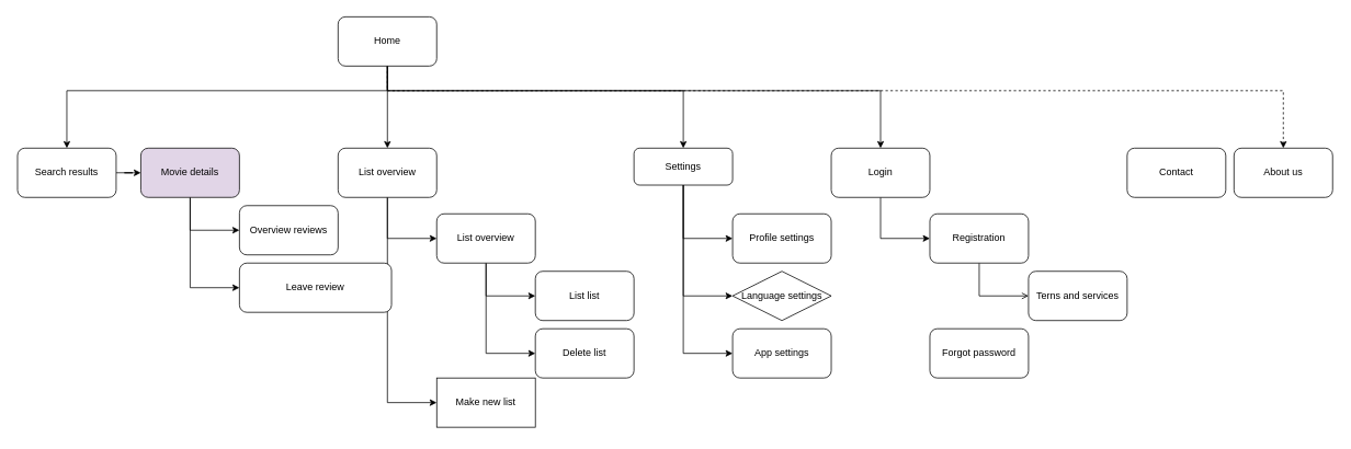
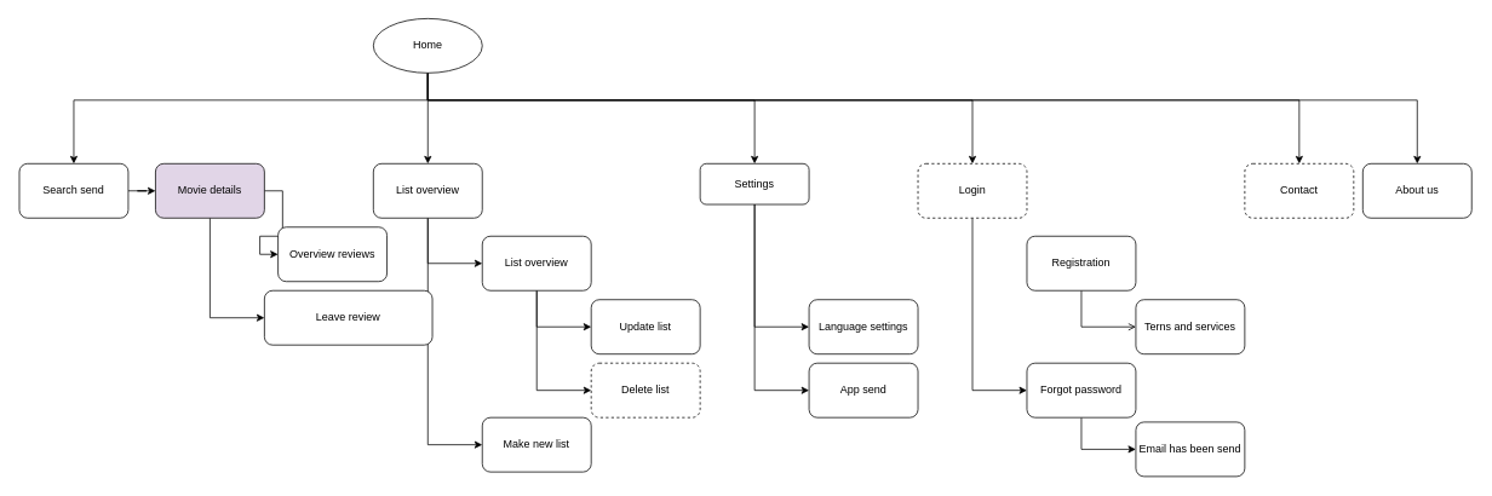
  <mxCell id="0" />
  <mxCell id="1" parent="0" />
  <mxCell id="2" value="" style="edgeStyle=orthogonalEdgeStyle;rounded=0;orthogonalLoop=1;jettySize=auto;html=1;" edge="1" parent="1" source="8" target="14"><mxGeometry relative="1" as="geometry" /></mxCell>
  <mxCell id="3" style="edgeStyle=orthogonalEdgeStyle;rounded=0;orthogonalLoop=1;jettySize=auto;html=1;entryX=0.5;entryY=0;entryDx=0;entryDy=0;" edge="1" parent="1" source="8" target="26"><mxGeometry relative="1" as="geometry"><Array as="points"><mxPoint x="470" y="110" /><mxPoint x="830" y="110" /></Array></mxGeometry></mxCell>
- <mxCell id="5" style="edgeStyle=orthogonalEdgeStyle;rounded=0;orthogonalLoop=1;jettySize=auto;html=1;entryX=0.5;entryY=0;entryDx=0;entryDy=0;dashed=1;" edge="1" parent="1" source="8" target="31"><mxGeometry relative="1" as="geometry"><Array as="points"><mxPoint x="470" y="110" /><mxPoint x="1560" y="110" /></Array></mxGeometry></mxCell>
+ <mxCell id="4" style="edgeStyle=orthogonalEdgeStyle;rounded=0;orthogonalLoop=1;jettySize=auto;html=1;entryX=0.5;entryY=0;entryDx=0;entryDy=0;" edge="1" parent="1" source="8" target="30"><mxGeometry relative="1" as="geometry"><Array as="points"><mxPoint x="470" y="110" /><mxPoint x="1430" y="110" /></Array></mxGeometry></mxCell>
+ <mxCell id="5" style="edgeStyle=orthogonalEdgeStyle;rounded=0;orthogonalLoop=1;jettySize=auto;html=1;entryX=0.5;entryY=0;entryDx=0;entryDy=0;" edge="1" parent="1" source="8" target="31"><mxGeometry relative="1" as="geometry"><Array as="points"><mxPoint x="470" y="110" /><mxPoint x="1560" y="110" /></Array></mxGeometry></mxCell>
  <mxCell id="6" style="edgeStyle=orthogonalEdgeStyle;rounded=0;orthogonalLoop=1;jettySize=auto;html=1;entryX=0.5;entryY=0;entryDx=0;entryDy=0;" edge="1" parent="1" source="8" target="33"><mxGeometry relative="1" as="geometry"><Array as="points"><mxPoint x="470" y="110" /><mxPoint x="80" y="110" /></Array></mxGeometry></mxCell>
  <mxCell id="7" style="edgeStyle=orthogonalEdgeStyle;rounded=0;orthogonalLoop=1;jettySize=auto;html=1;entryX=0.5;entryY=0;entryDx=0;entryDy=0;" edge="1" parent="1" source="8" target="36"><mxGeometry relative="1" as="geometry"><Array as="points"><mxPoint x="470" y="110" /><mxPoint x="1070" y="110" /></Array></mxGeometry></mxCell>
- <mxCell id="8" value="Home" style="rounded=1;whiteSpace=wrap;html=1;" vertex="1" parent="1"><mxGeometry x="410" y="20" width="120" height="60" as="geometry" /></mxCell>
+ <mxCell id="8" value="Home" style="ellipse;whiteSpace=wrap;html=1;" vertex="1" parent="1"><mxGeometry x="410" y="20" width="120" height="60" as="geometry" /></mxCell>
  <mxCell id="9" value="" style="edgeStyle=orthogonalEdgeStyle;rounded=0;orthogonalLoop=1;jettySize=auto;html=1;entryX=0;entryY=0.5;entryDx=0;entryDy=0;" edge="1" parent="1" source="11" target="21"><mxGeometry relative="1" as="geometry" /></mxCell>
  <mxCell id="10" style="edgeStyle=orthogonalEdgeStyle;rounded=0;orthogonalLoop=1;jettySize=auto;html=1;entryX=0;entryY=0.5;entryDx=0;entryDy=0;" edge="1" parent="1" source="11" target="22"><mxGeometry relative="1" as="geometry" /></mxCell>
  <mxCell id="11" value="Movie details" style="rounded=1;whiteSpace=wrap;html=1;fillColor=#e1d5e7;" vertex="1" parent="1"><mxGeometry y="180" width="120" height="60" as="geometry" x="170" /></mxCell>
  <mxCell id="12" value="" style="edgeStyle=orthogonalEdgeStyle;rounded=0;orthogonalLoop=1;jettySize=auto;html=1;entryX=0;entryY=0.5;entryDx=0;entryDy=0;" edge="1" parent="1" source="14" target="17"><mxGeometry relative="1" as="geometry" /></mxCell>
  <mxCell id="13" value="" style="edgeStyle=orthogonalEdgeStyle;rounded=0;orthogonalLoop=1;jettySize=auto;html=1;entryX=0;entryY=0.5;entryDx=0;entryDy=0;" edge="1" parent="1" source="14" target="18"><mxGeometry relative="1" as="geometry" /></mxCell>
  <mxCell id="14" value="List overview" style="rounded=1;whiteSpace=wrap;html=1;" vertex="1" parent="1"><mxGeometry x="410" y="180" width="120" height="60" as="geometry" /></mxCell>
  <mxCell id="15" value="" style="edgeStyle=orthogonalEdgeStyle;rounded=0;orthogonalLoop=1;jettySize=auto;html=1;entryX=0;entryY=0.5;entryDx=0;entryDy=0;exitX=0.5;exitY=1;exitDx=0;exitDy=0;" edge="1" parent="1" source="17" target="19"><mxGeometry relative="1" as="geometry" /></mxCell>
  <mxCell id="16" value="" style="edgeStyle=orthogonalEdgeStyle;rounded=0;orthogonalLoop=1;jettySize=auto;html=1;entryX=0;entryY=0.5;entryDx=0;entryDy=0;exitX=0.5;exitY=1;exitDx=0;exitDy=0;" edge="1" parent="1" source="17" target="20"><mxGeometry relative="1" as="geometry" /></mxCell>
  <mxCell id="17" value="List overview" style="rounded=1;whiteSpace=wrap;html=1;" vertex="1" parent="1"><mxGeometry x="530" y="260" width="120" height="60" as="geometry" /></mxCell>
- <mxCell id="18" value="Make new list" style="whiteSpace=wrap;html=1;rounded=0;" vertex="1" parent="1"><mxGeometry x="530" y="460" width="120" height="60" as="geometry" /></mxCell>
- <mxCell id="19" value="List list" style="rounded=1;whiteSpace=wrap;html=1;" vertex="1" parent="1"><mxGeometry x="650" y="330" width="120" height="60" as="geometry" /></mxCell>
- <mxCell id="20" value="Delete list" style="rounded=1;whiteSpace=wrap;html=1;" vertex="1" parent="1"><mxGeometry x="650" y="400" width="120" height="60" as="geometry" /></mxCell>
- <mxCell id="21" value="Overview reviews" style="rounded=1;whiteSpace=wrap;html=1;" vertex="1" parent="1"><mxGeometry x="290" y="250" width="120" height="60" as="geometry" /></mxCell>
+ <mxCell id="18" value="Make new list" style="rounded=1;whiteSpace=wrap;html=1;" vertex="1" parent="1"><mxGeometry x="530" y="460" width="120" height="60" as="geometry" /></mxCell>
+ <mxCell id="19" value="Update list" style="rounded=1;whiteSpace=wrap;html=1;" vertex="1" parent="1"><mxGeometry x="650" y="330" width="120" height="60" as="geometry" /></mxCell>
+ <mxCell id="20" value="Delete list" style="rounded=1;whiteSpace=wrap;html=1;dashed=1;" vertex="1" parent="1"><mxGeometry x="650" y="400" width="120" height="60" as="geometry" /></mxCell>
+ <mxCell id="21" value="Overview reviews" style="rounded=1;whiteSpace=wrap;html=1;" vertex="1" parent="1"><mxGeometry x="305" y="250" width="120" height="60" as="geometry" /></mxCell>
  <mxCell id="22" value="Leave review" style="rounded=1;whiteSpace=wrap;html=1;" vertex="1" parent="1"><mxGeometry x="290" y="320" width="185" height="60" as="geometry" /></mxCell>
- <mxCell id="23" value="" style="edgeStyle=orthogonalEdgeStyle;rounded=0;orthogonalLoop=1;jettySize=auto;html=1;entryX=0;entryY=0.5;entryDx=0;entryDy=0;" edge="1" parent="1" source="26" target="27"><mxGeometry relative="1" as="geometry" /></mxCell>
  <mxCell id="24" style="edgeStyle=orthogonalEdgeStyle;rounded=0;orthogonalLoop=1;jettySize=auto;html=1;entryX=0;entryY=0.5;entryDx=0;entryDy=0;" edge="1" parent="1" source="26" target="28"><mxGeometry relative="1" as="geometry" /></mxCell>
  <mxCell id="25" style="edgeStyle=orthogonalEdgeStyle;rounded=0;orthogonalLoop=1;jettySize=auto;html=1;entryX=0;entryY=0.5;entryDx=0;entryDy=0;" edge="1" parent="1" source="26" target="29"><mxGeometry relative="1" as="geometry" /></mxCell>
  <mxCell id="26" value="Settings" style="rounded=1;whiteSpace=wrap;html=1;" vertex="1" parent="1"><mxGeometry x="770" y="180" width="120" height="45" as="geometry" /></mxCell>
- <mxCell id="27" value="Profile settings" style="rounded=1;whiteSpace=wrap;html=1;" vertex="1" parent="1"><mxGeometry x="890" y="260" width="120" height="60" as="geometry" /></mxCell>
- <mxCell id="28" value="Language settings" style="rhombus;whiteSpace=wrap;html=1;" vertex="1" parent="1"><mxGeometry x="890" y="330" width="120" height="60" as="geometry" /></mxCell>
- <mxCell id="29" value="App settings" style="rounded=1;whiteSpace=wrap;html=1;" vertex="1" parent="1"><mxGeometry x="890" y="400" width="120" height="60" as="geometry" /></mxCell>
- <mxCell id="30" value="Contact" style="rounded=1;whiteSpace=wrap;html=1;" vertex="1" parent="1"><mxGeometry x="1370" y="180" width="120" height="60" as="geometry" /></mxCell>
+ <mxCell id="28" value="Language settings" style="rounded=1;whiteSpace=wrap;html=1;" vertex="1" parent="1"><mxGeometry x="890" y="330" width="120" height="60" as="geometry" /></mxCell>
+ <mxCell id="29" value="App send" style="rounded=1;whiteSpace=wrap;html=1;" vertex="1" parent="1"><mxGeometry x="890" y="400" width="120" height="60" as="geometry" /></mxCell>
+ <mxCell id="30" value="Contact" style="rounded=1;whiteSpace=wrap;html=1;dashed=1;" vertex="1" parent="1"><mxGeometry x="1370" y="180" width="120" height="60" as="geometry" /></mxCell>
  <mxCell id="31" value="About us" style="rounded=1;whiteSpace=wrap;html=1;" vertex="1" parent="1"><mxGeometry x="1500" y="180" width="120" height="60" as="geometry" /></mxCell>
  <mxCell id="32" value="" style="edgeStyle=orthogonalEdgeStyle;rounded=0;orthogonalLoop=1;jettySize=auto;html=1;" edge="1" parent="1" source="33" target="11"><mxGeometry relative="1" as="geometry" /></mxCell>
- <mxCell id="33" value="Search results" style="rounded=1;whiteSpace=wrap;html=1;" vertex="1" parent="1"><mxGeometry x="20" y="180" width="120" height="60" as="geometry" /></mxCell>
- <mxCell id="34" value="" style="edgeStyle=orthogonalEdgeStyle;rounded=0;orthogonalLoop=1;jettySize=auto;html=1;entryX=0;entryY=0.5;entryDx=0;entryDy=0;" edge="1" parent="1" source="36" target="38"><mxGeometry relative="1" as="geometry" /></mxCell>
- <mxCell id="36" value="Login" style="rounded=1;whiteSpace=wrap;html=1;" vertex="1" parent="1"><mxGeometry x="1010" y="180" width="120" height="60" as="geometry" /></mxCell>
+ <mxCell id="33" value="Search send" style="rounded=1;whiteSpace=wrap;html=1;" vertex="1" parent="1"><mxGeometry x="20" y="180" width="120" height="60" as="geometry" /></mxCell>
+ <mxCell id="35" style="edgeStyle=orthogonalEdgeStyle;rounded=0;orthogonalLoop=1;jettySize=auto;html=1;entryX=0;entryY=0.5;entryDx=0;entryDy=0;" edge="1" parent="1" source="36" target="41"><mxGeometry relative="1" as="geometry" /></mxCell>
+ <mxCell id="36" value="Login" style="rounded=1;whiteSpace=wrap;html=1;dashed=1;" vertex="1" parent="1"><mxGeometry x="1010" y="180" width="120" height="60" as="geometry" /></mxCell>
  <mxCell id="37" value="" style="edgeStyle=orthogonalEdgeStyle;rounded=0;orthogonalLoop=1;jettySize=auto;html=1;entryX=0;entryY=0.5;entryDx=0;entryDy=0;endArrow=open;" edge="1" parent="1" source="38" target="39"><mxGeometry relative="1" as="geometry" /></mxCell>
  <mxCell id="38" value="Registration" style="rounded=1;whiteSpace=wrap;html=1;" vertex="1" parent="1"><mxGeometry x="1130" y="260" width="120" height="60" as="geometry" /></mxCell>
  <mxCell id="39" value="Terns and services" style="rounded=1;whiteSpace=wrap;html=1;" vertex="1" parent="1"><mxGeometry x="1250" y="330" width="120" height="60" as="geometry" /></mxCell>
+ <mxCell id="40" style="edgeStyle=orthogonalEdgeStyle;rounded=0;orthogonalLoop=1;jettySize=auto;html=1;entryX=0;entryY=0.5;entryDx=0;entryDy=0;" edge="1" parent="1" source="41" target="42"><mxGeometry relative="1" as="geometry" /></mxCell>
  <mxCell id="41" value="Forgot password" style="rounded=1;whiteSpace=wrap;html=1;" vertex="1" parent="1"><mxGeometry x="1130" y="400" width="120" height="60" as="geometry" /></mxCell>
+ <mxCell id="42" value="Email has been send" style="rounded=1;whiteSpace=wrap;html=1;" vertex="1" parent="1"><mxGeometry x="1250" y="465" width="120" height="60" as="geometry" /></mxCell>
